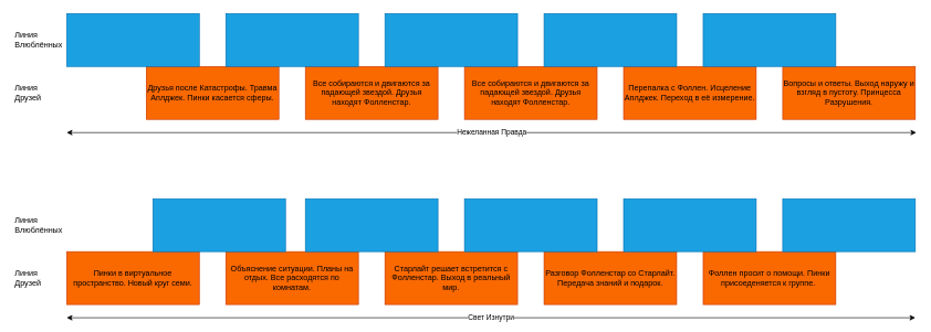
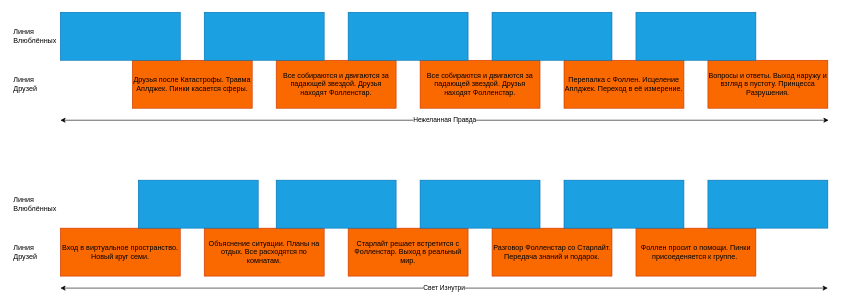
  <mxCell id="0" />
  <mxCell id="1" parent="0" />
  <mxCell id="2" value="Друзья после Катастрофы. Травма Аплджек. Пинки касается сферы." style="rounded=0;whiteSpace=wrap;html=1;fillColor=#fa6800;fontColor=#000000;strokeColor=#C73500;" vertex="1" parent="1"><mxGeometry x="220" y="100" width="200" height="80" as="geometry" /></mxCell>
  <mxCell id="3" value="Все собираются и двигаются за падающей звездой. Друзья находят Фолленстар." style="rounded=0;whiteSpace=wrap;html=1;fillColor=#fa6800;fontColor=#000000;strokeColor=#C73500;" vertex="1" parent="1"><mxGeometry x="460" y="100" width="200" height="80" as="geometry" /></mxCell>
  <mxCell id="4" value="Все собираются и двигаются за падающей звездой. Друзья находят Фолленстар." style="rounded=0;whiteSpace=wrap;html=1;fillColor=#fa6800;fontColor=#000000;strokeColor=#C73500;" vertex="1" parent="1"><mxGeometry x="700" y="100" width="200" height="80" as="geometry" /></mxCell>
  <mxCell id="5" value="Перепалка с Фоллен. Исцеление Аплджек. Переход в её измерение." style="rounded=0;whiteSpace=wrap;html=1;fillColor=#fa6800;fontColor=#000000;strokeColor=#C73500;" vertex="1" parent="1"><mxGeometry x="940" y="100" width="200" height="80" as="geometry" /></mxCell>
  <mxCell id="6" value="Вопросы и ответы. Выход наружу и взгляд в пустоту. Принцесса Разрушения." style="rounded=0;whiteSpace=wrap;html=1;fillColor=#fa6800;fontColor=#000000;strokeColor=#C73500;" vertex="1" parent="1"><mxGeometry x="1180" y="100" width="200" height="80" as="geometry" /></mxCell>
  <mxCell id="7" value="Линия &lt;br&gt;Друзей" style="text;html=1;align=left;verticalAlign=middle;resizable=0;points=[];autosize=1;strokeColor=none;fillColor=none;" vertex="1" parent="1"><mxGeometry y="120" width="60" height="40" as="geometry" x="20" /></mxCell>
  <mxCell id="8" value="Линия &lt;br&gt;Влюблённых" style="text;html=1;align=left;verticalAlign=middle;resizable=0;points=[];autosize=1;strokeColor=none;fillColor=none;" vertex="1" parent="1"><mxGeometry y="40" width="100" height="40" as="geometry" x="20" /></mxCell>
  <mxCell id="9" value="" style="rounded=0;whiteSpace=wrap;html=1;fillColor=#1ba1e2;fontColor=#ffffff;strokeColor=#006EAF;" vertex="1" parent="1"><mxGeometry x="100" y="20" width="200" height="80" as="geometry" /></mxCell>
  <mxCell id="10" value="" style="rounded=0;whiteSpace=wrap;html=1;fillColor=#1ba1e2;fontColor=#ffffff;strokeColor=#006EAF;" vertex="1" parent="1"><mxGeometry x="340" y="20" width="200" height="80" as="geometry" /></mxCell>
  <mxCell id="11" value="" style="rounded=0;whiteSpace=wrap;html=1;fillColor=#1ba1e2;fontColor=#ffffff;strokeColor=#006EAF;" vertex="1" parent="1"><mxGeometry x="580" y="20" width="200" height="80" as="geometry" /></mxCell>
  <mxCell id="12" value="" style="rounded=0;whiteSpace=wrap;html=1;fillColor=#1ba1e2;fontColor=#ffffff;strokeColor=#006EAF;" vertex="1" parent="1"><mxGeometry x="820" y="20" width="200" height="80" as="geometry" /></mxCell>
  <mxCell id="13" value="" style="rounded=0;whiteSpace=wrap;html=1;fillColor=#1ba1e2;fontColor=#ffffff;strokeColor=#006EAF;" vertex="1" parent="1"><mxGeometry x="1060" y="20" width="200" height="80" as="geometry" /></mxCell>
  <mxCell id="14" value="Нежеланная Правда" style="endArrow=classic;startArrow=classic;html=1;rounded=0;" edge="1" parent="1"><mxGeometry width="50" height="50" relative="1" as="geometry"><mxPoint x="100" y="200" as="sourcePoint" /><mxPoint x="1381.379" y="200" as="targetPoint" /></mxGeometry></mxCell>
- <mxCell id="15" value="Пинки в виртуальное пространство. Новый круг семи." style="rounded=0;whiteSpace=wrap;html=1;fillColor=#fa6800;fontColor=#000000;strokeColor=#C73500;" vertex="1" parent="1"><mxGeometry x="100" y="380" width="200" height="80" as="geometry" /></mxCell>
+ <mxCell id="15" value="Вход в виртуальное пространство. Новый круг семи." style="rounded=0;whiteSpace=wrap;html=1;fillColor=#fa6800;fontColor=#000000;strokeColor=#C73500;" vertex="1" parent="1"><mxGeometry x="100" y="380" width="200" height="80" as="geometry" /></mxCell>
  <mxCell id="16" value="Объяснение ситуации. Планы на отдых. Все расходятся по комнатам." style="rounded=0;whiteSpace=wrap;html=1;fillColor=#fa6800;fontColor=#000000;strokeColor=#C73500;" vertex="1" parent="1"><mxGeometry x="340" y="380" width="200" height="80" as="geometry" /></mxCell>
  <mxCell id="17" value="Старлайт решает встретится с Фолленстар. Выход в реальный мир." style="rounded=0;whiteSpace=wrap;html=1;fillColor=#fa6800;fontColor=#000000;strokeColor=#C73500;" vertex="1" parent="1"><mxGeometry x="580" y="380" width="200" height="80" as="geometry" /></mxCell>
  <mxCell id="18" value="Разговор Фолленстар со Старлайт. Передача знаний и подарок." style="rounded=0;whiteSpace=wrap;html=1;fillColor=#fa6800;fontColor=#000000;strokeColor=#C73500;" vertex="1" parent="1"><mxGeometry x="820" y="380" width="200" height="80" as="geometry" /></mxCell>
  <mxCell id="19" value="Фоллен просит о помощи. Пинки присоеденяется к группе.&amp;nbsp;" style="rounded=0;whiteSpace=wrap;html=1;fillColor=#fa6800;fontColor=#000000;strokeColor=#C73500;" vertex="1" parent="1"><mxGeometry x="1060" y="380" width="200" height="80" as="geometry" /></mxCell>
  <mxCell id="20" value="Линия &lt;br&gt;Друзей" style="text;html=1;align=left;verticalAlign=middle;resizable=0;points=[];autosize=1;strokeColor=none;fillColor=none;" vertex="1" parent="1"><mxGeometry x="20" y="400" width="60" height="40" as="geometry" /></mxCell>
  <mxCell id="21" value="Линия &lt;br&gt;Влюблённых" style="text;html=1;align=left;verticalAlign=middle;resizable=0;points=[];autosize=1;strokeColor=none;fillColor=none;" vertex="1" parent="1"><mxGeometry x="20" y="320" width="100" height="40" as="geometry" /></mxCell>
  <mxCell id="22" value="" style="rounded=0;whiteSpace=wrap;html=1;fillColor=#1ba1e2;fontColor=#ffffff;strokeColor=#006EAF;" vertex="1" parent="1"><mxGeometry x="230" y="300" width="200" height="80" as="geometry" /></mxCell>
  <mxCell id="23" value="" style="rounded=0;whiteSpace=wrap;html=1;fillColor=#1ba1e2;fontColor=#ffffff;strokeColor=#006EAF;" vertex="1" parent="1"><mxGeometry x="460" y="300" width="200" height="80" as="geometry" /></mxCell>
  <mxCell id="24" value="" style="rounded=0;whiteSpace=wrap;html=1;fillColor=#1ba1e2;fontColor=#ffffff;strokeColor=#006EAF;" vertex="1" parent="1"><mxGeometry x="700" y="300" width="200" height="80" as="geometry" /></mxCell>
  <mxCell id="25" value="" style="rounded=0;whiteSpace=wrap;html=1;fillColor=#1ba1e2;fontColor=#ffffff;strokeColor=#006EAF;" vertex="1" parent="1"><mxGeometry x="1180" y="300" width="200" height="80" as="geometry" /></mxCell>
  <mxCell id="26" value="" style="rounded=0;whiteSpace=wrap;html=1;fillColor=#1ba1e2;fontColor=#ffffff;strokeColor=#006EAF;" vertex="1" parent="1"><mxGeometry x="940" y="300" width="200" height="80" as="geometry" /></mxCell>
  <mxCell id="27" value="Свет Изнутри" style="endArrow=classic;startArrow=classic;html=1;rounded=0;" edge="1" parent="1"><mxGeometry width="50" height="50" relative="1" as="geometry"><mxPoint x="100" y="480" as="sourcePoint" /><mxPoint x="1380" y="480" as="targetPoint" /></mxGeometry></mxCell>
